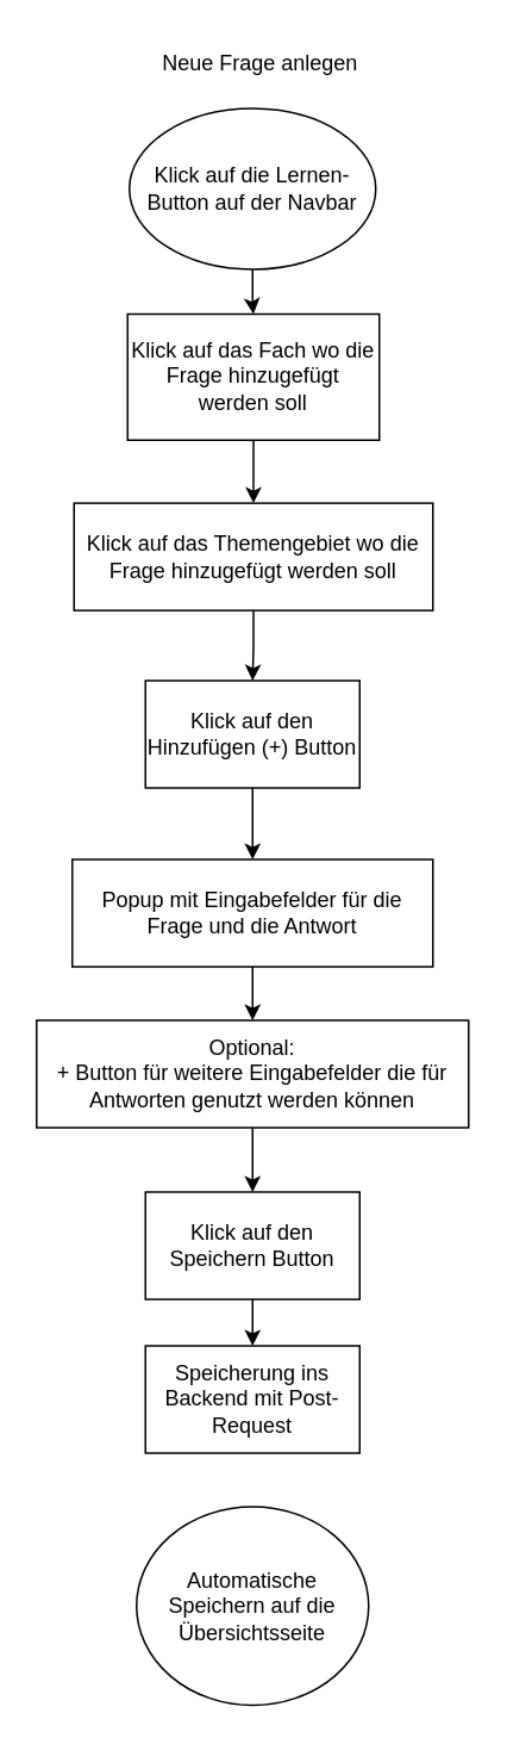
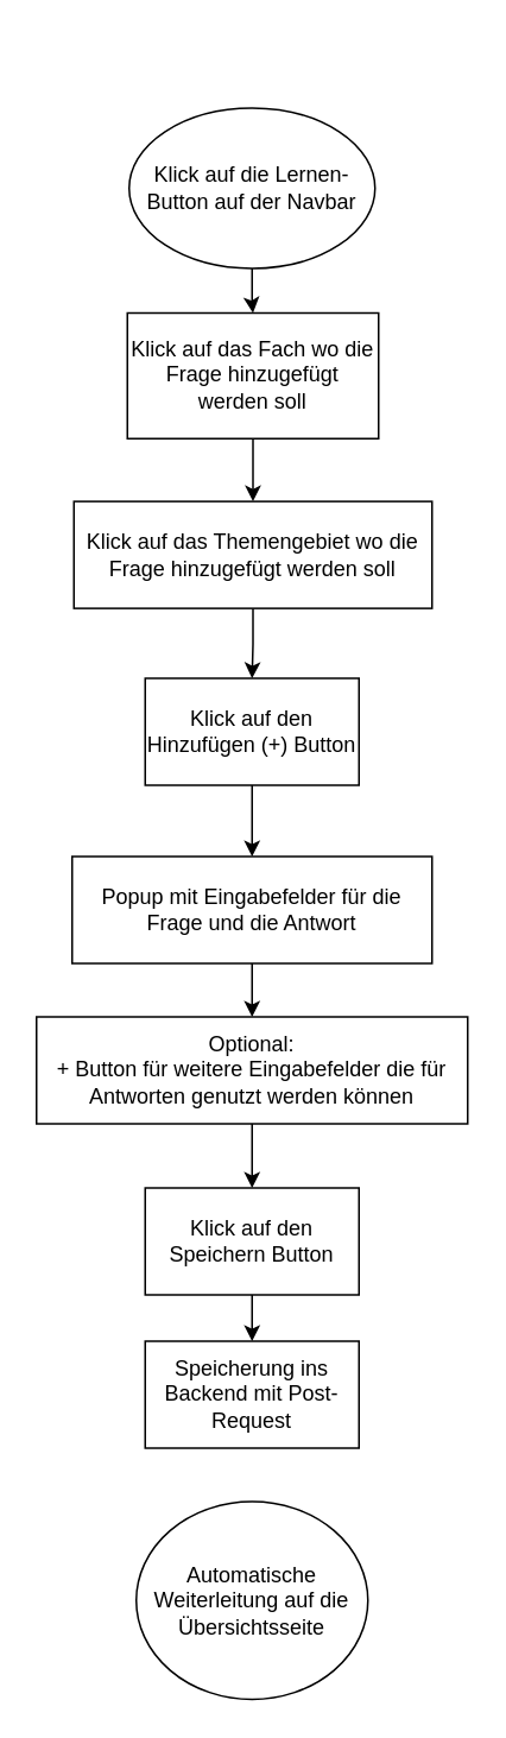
  <mxCell id="0" />
  <mxCell id="1" parent="0" />
  <mxCell id="2" value="" style="edgeStyle=orthogonalEdgeStyle;rounded=0;orthogonalLoop=1;jettySize=auto;html=1;" edge="1" parent="1" source="3" target="14"><mxGeometry relative="1" as="geometry" /></mxCell>
  <mxCell id="3" value="Klick auf die Lernen- Button auf der Navbar" style="ellipse;whiteSpace=wrap;html=1;" vertex="1" parent="1"><mxGeometry x="72" y="60" width="138" height="90" as="geometry" /></mxCell>
- <mxCell id="4" value="Neue Frage anlegen" style="text;html=1;strokeColor=none;fillColor=none;align=center;verticalAlign=middle;whiteSpace=wrap;rounded=0;" vertex="1" parent="1"><mxGeometry x="49" y="20" width="193" height="30" as="geometry" /></mxCell>
  <mxCell id="5" value="" style="edgeStyle=orthogonalEdgeStyle;rounded=0;orthogonalLoop=1;jettySize=auto;html=1;" edge="1" parent="1" source="6" target="8"><mxGeometry relative="1" as="geometry" /></mxCell>
  <mxCell id="6" value="Klick auf den Hinzufügen (+) Button " style="whiteSpace=wrap;html=1;" vertex="1" parent="1"><mxGeometry x="81" y="380" width="120" height="60" as="geometry" /></mxCell>
  <mxCell id="7" value="" style="edgeStyle=orthogonalEdgeStyle;rounded=0;orthogonalLoop=1;jettySize=auto;html=1;" edge="1" parent="1" source="8" target="18"><mxGeometry relative="1" as="geometry" /></mxCell>
  <mxCell id="8" value="Popup mit Eingabefelder für die Frage und die Antwort" style="whiteSpace=wrap;html=1;" vertex="1" parent="1"><mxGeometry x="40" y="480" width="202" height="60" as="geometry" /></mxCell>
  <mxCell id="9" value="" style="edgeStyle=orthogonalEdgeStyle;rounded=0;orthogonalLoop=1;jettySize=auto;html=1;" edge="1" parent="1" source="10" target="11"><mxGeometry relative="1" as="geometry" /></mxCell>
  <mxCell id="10" value="Klick auf den Speichern Button" style="whiteSpace=wrap;html=1;" vertex="1" parent="1"><mxGeometry x="81" y="666" width="120" height="60" as="geometry" /></mxCell>
  <mxCell id="11" value="Speicherung ins Backend mit Post-Request" style="whiteSpace=wrap;html=1;" vertex="1" parent="1"><mxGeometry x="81" y="752" width="120" height="60" as="geometry" /></mxCell>
- <mxCell id="12" value="Automatische Speichern auf die Übersichtsseite" style="ellipse;whiteSpace=wrap;html=1;" vertex="1" parent="1"><mxGeometry x="76" y="842" width="130" height="111" as="geometry" /></mxCell>
+ <mxCell id="12" value="Automatische Weiterleitung auf die Übersichtsseite" style="ellipse;whiteSpace=wrap;html=1;" vertex="1" parent="1"><mxGeometry x="76" y="842" width="130" height="111" as="geometry" /></mxCell>
  <mxCell id="13" value="" style="edgeStyle=orthogonalEdgeStyle;rounded=0;orthogonalLoop=1;jettySize=auto;html=1;" edge="1" parent="1" source="14" target="16"><mxGeometry relative="1" as="geometry" /></mxCell>
  <mxCell id="14" value="Klick auf das Fach wo die Frage hinzugefügt werden soll" style="whiteSpace=wrap;html=1;" vertex="1" parent="1"><mxGeometry x="71" y="175" width="141" height="70.5" as="geometry" /></mxCell>
  <mxCell id="15" value="" style="edgeStyle=orthogonalEdgeStyle;rounded=0;orthogonalLoop=1;jettySize=auto;html=1;" edge="1" parent="1" source="16" target="6"><mxGeometry relative="1" as="geometry" /></mxCell>
  <mxCell id="16" value="Klick auf das Themengebiet wo die Frage hinzugefügt werden soll" style="whiteSpace=wrap;html=1;" vertex="1" parent="1"><mxGeometry x="41" y="280.75" width="201" height="60" as="geometry" /></mxCell>
  <mxCell id="17" value="" style="edgeStyle=orthogonalEdgeStyle;rounded=0;orthogonalLoop=1;jettySize=auto;html=1;" edge="1" parent="1" source="18" target="10"><mxGeometry relative="1" as="geometry" /></mxCell>
  <mxCell id="18" value="Optional:&lt;br&gt;+ Button für weitere Eingabefelder die für Antworten genutzt werden können" style="whiteSpace=wrap;html=1;" vertex="1" parent="1"><mxGeometry x="20" y="570" width="242" height="60" as="geometry" /></mxCell>
